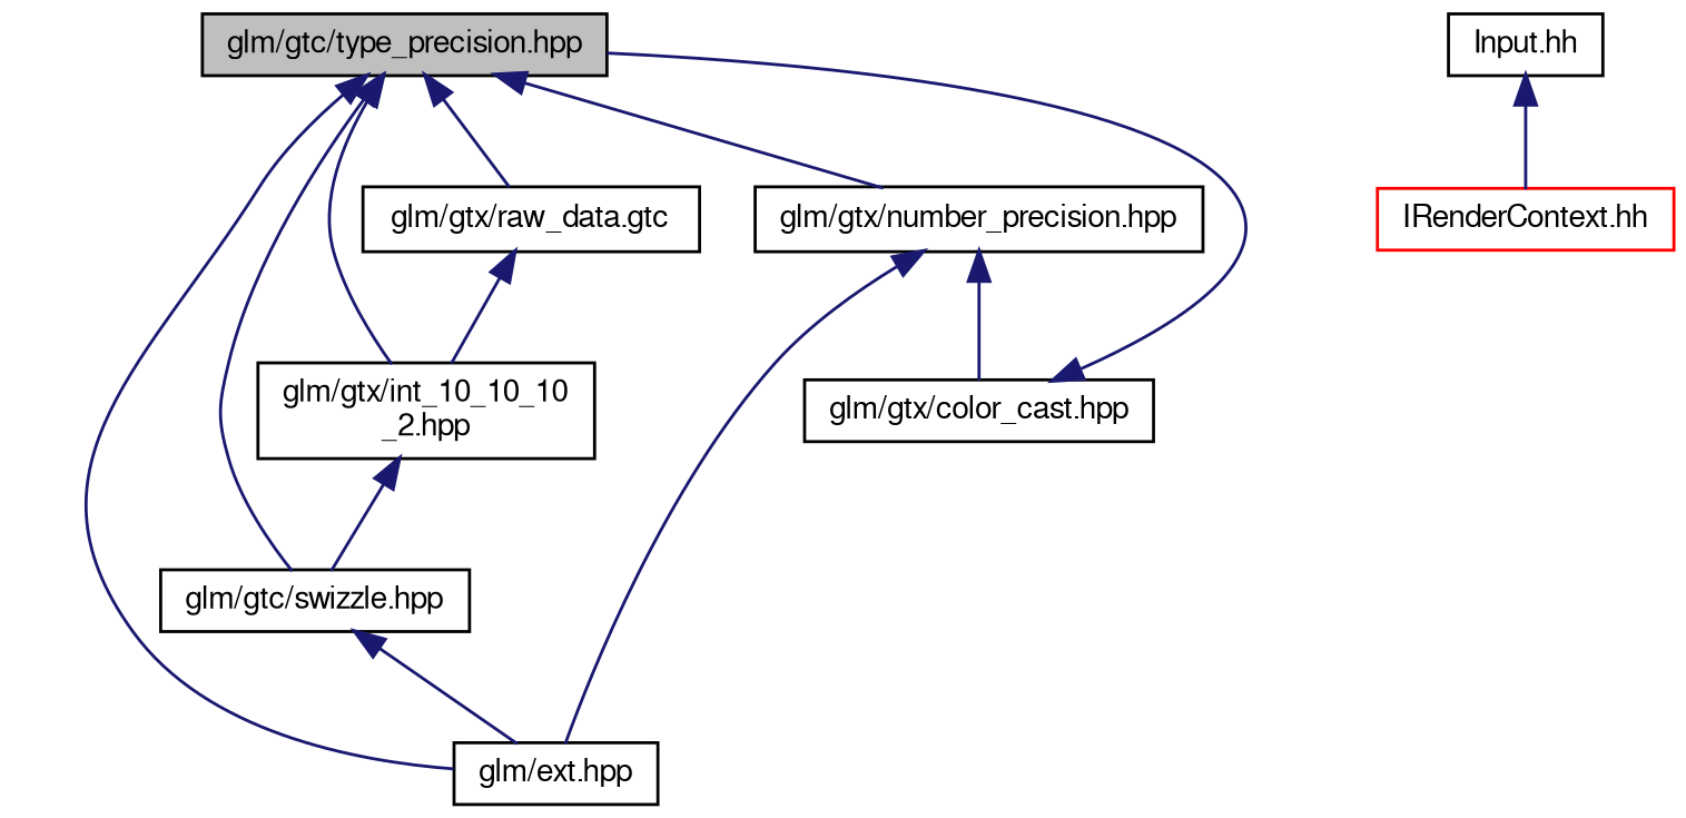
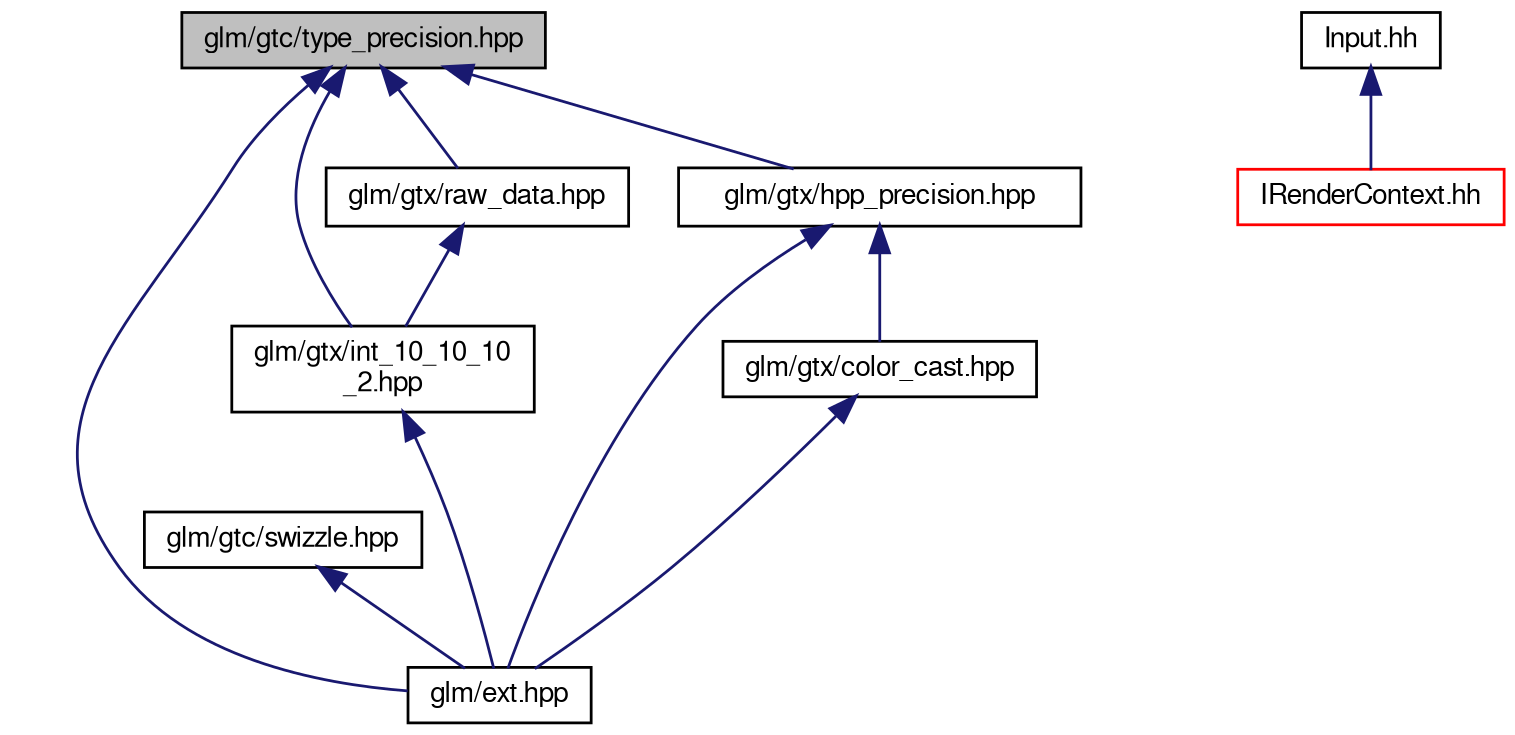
  digraph {
    node [color=black fillcolor=white fontname=FreeSans fontsize=10 shape=record style=filled]
    edge [color=midnightblue dir=back fontname=FreeSans fontsize=10 labelfontname=FreeSans labelfontsize=10 style=solid]
    n1 [fillcolor=grey75 fontcolor=black height=0.2 label="glm/gtc/type_precision.hpp" width=0.4]
    n2 [height=0.2 label="glm/gtc/swizzle.hpp" width=0.4]
    n3 [height=0.2 label="glm/ext.hpp" width=0.4]
-   n4 [height=0.2 label="glm/gtx/number_precision.hpp" width=0.4]
-   n5 [height=0.2 label="glm/gtx/raw_data.gtc" width=0.4]
+   n4 [height=0.2 label="glm/gtx/hpp_precision.hpp" width=0.4]
+   n5 [height=0.2 label="glm/gtx/raw_data.hpp" width=0.4]
    n6 [height=0.2 label="glm/gtx/int_10_10_10\l_2.hpp" width=0.4]
    n7 [height=0.2 label="glm/gtx/color_cast.hpp" width=0.4]
    n8 [height=0.2 label="Input.hh" width=0.4]
    n9 [color=red height=0.2 label="IRenderContext.hh" width=0.4]
-   n1 -> n2
    n1 -> n3
    n1 -> n4
    n1 -> n5
    n1 -> n6
    n2 -> n3
    n4 -> n3
    n4 -> n7
    n5 -> n6
-   n6 -> n2
-   n7 -> n1
+   n6 -> n3
+   n7 -> n3
    n8 -> n9
  }
